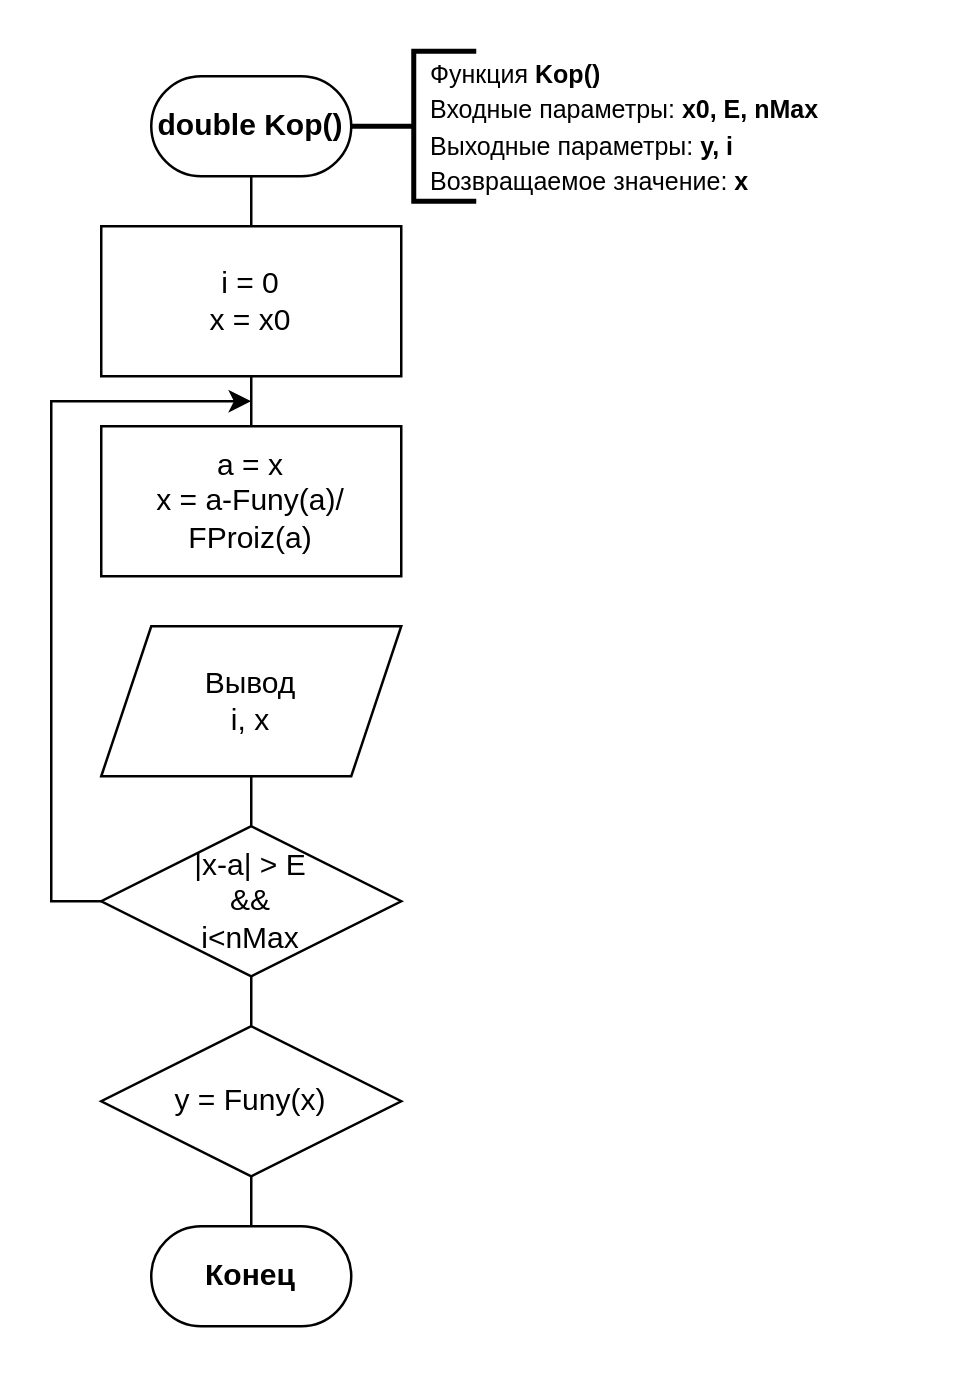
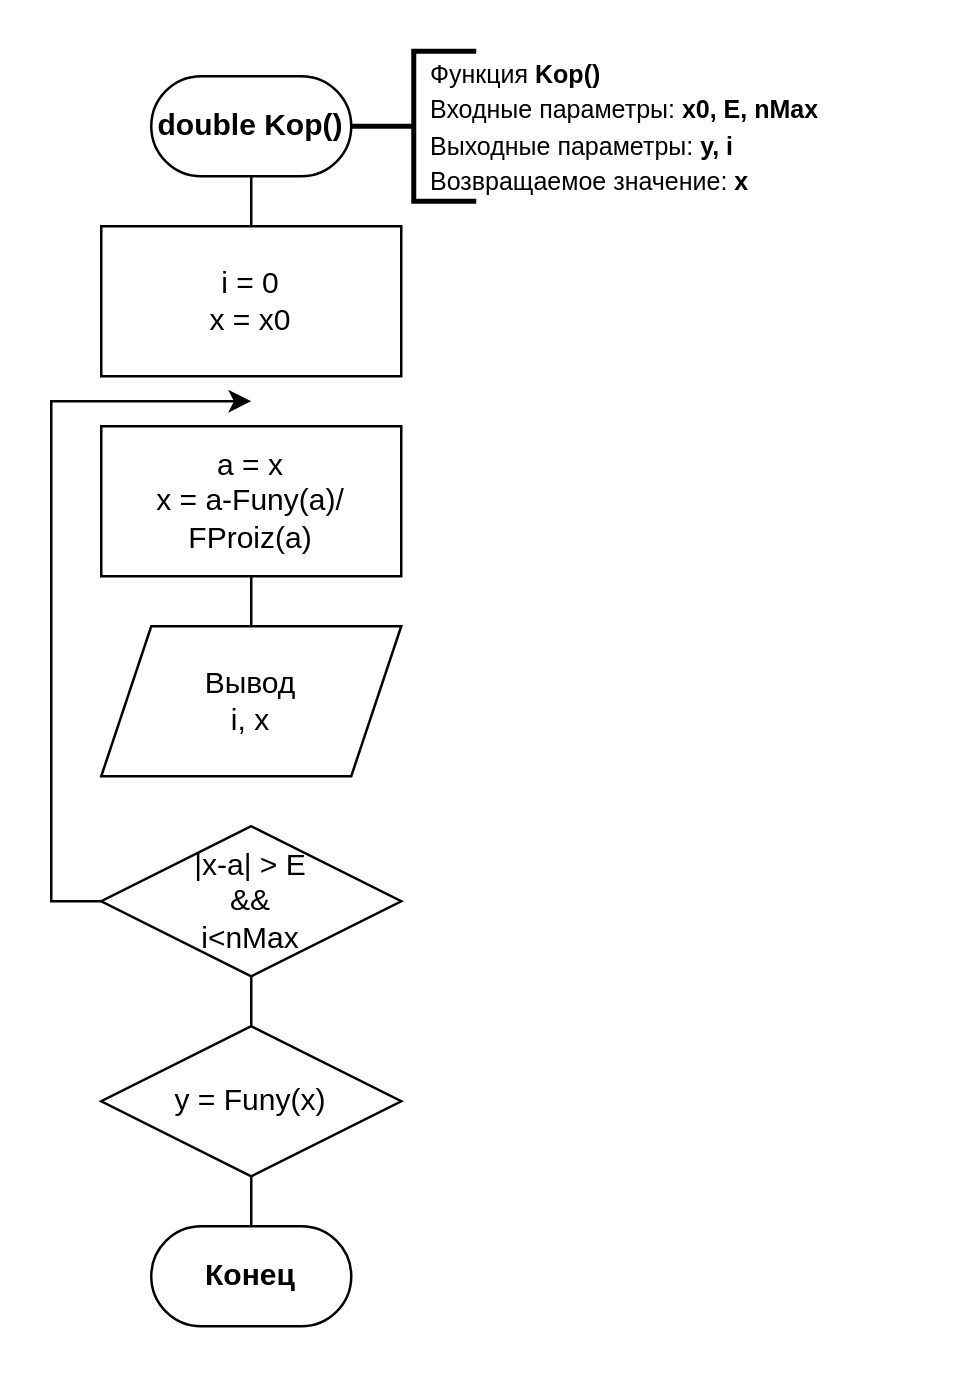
  <mxCell id="0" />
  <mxCell id="1" parent="0" />
  <mxCell id="2" value="" style="endArrow=none;html=1;rounded=0;entryX=0.5;entryY=1;entryDx=0;entryDy=0;entryPerimeter=0;exitX=0.5;exitY=0;exitDx=0;exitDy=0;" parent="1" edge="1" source="8"><mxGeometry width="50" height="50" relative="1" as="geometry"><mxPoint x="100" y="90" as="sourcePoint" /><mxPoint x="100" y="70" as="targetPoint" /></mxGeometry></mxCell>
  <mxCell id="3" value="&lt;b&gt;double Kop()&lt;br&gt;&lt;/b&gt;" style="rounded=1;whiteSpace=wrap;html=1;arcSize=50;" parent="1" vertex="1"><mxGeometry x="60" y="30" width="80" height="40" as="geometry" /></mxCell>
  <mxCell id="4" value="&lt;b&gt;Конец&lt;/b&gt;" style="rounded=1;whiteSpace=wrap;html=1;arcSize=50;" parent="1" vertex="1"><mxGeometry x="60" y="490" width="80" height="40" as="geometry" /></mxCell>
  <mxCell id="5" value="" style="group" parent="1" vertex="1" connectable="0"><mxGeometry x="140" y="20" width="220" height="60" as="geometry" /></mxCell>
  <mxCell id="6" value="" style="strokeWidth=2;html=1;shape=mxgraph.flowchart.annotation_2;align=left;labelPosition=right;pointerEvents=1;fontFamily=Helvetica;" parent="5" vertex="1"><mxGeometry width="50" height="60" as="geometry" /></mxCell>
  <mxCell id="7" value="&lt;div style=&quot;&quot;&gt;&lt;font size=&quot;1&quot;&gt;Функция &lt;b&gt;Kop()&lt;/b&gt;&lt;/font&gt;&lt;/div&gt;&lt;div style=&quot;&quot;&gt;&lt;font size=&quot;1&quot;&gt;Входные параметры:&lt;/font&gt;&lt;span style=&quot;font-size: x-small; background-color: initial;&quot;&gt;&amp;nbsp;&lt;/span&gt;&lt;b style=&quot;font-size: x-small; background-color: initial;&quot;&gt;x0, E, nMax&lt;/b&gt;&lt;/div&gt;&lt;div style=&quot;&quot;&gt;&lt;font size=&quot;1&quot;&gt;Выходные параметры: &lt;b&gt;y, i&lt;/b&gt;&lt;/font&gt;&lt;/div&gt;&lt;div style=&quot;&quot;&gt;&lt;font size=&quot;1&quot;&gt;Возвращаемое значение: &lt;b&gt;x&lt;/b&gt;&lt;/font&gt;&lt;/div&gt;" style="text;html=1;strokeColor=none;fillColor=none;align=left;verticalAlign=middle;whiteSpace=wrap;rounded=0;fontFamily=Helvetica;" parent="5" vertex="1"><mxGeometry x="30" width="190" height="60" as="geometry" /></mxCell>
  <mxCell id="8" value="i = 0&lt;br&gt;x = x0" style="rounded=0;whiteSpace=wrap;html=1;" vertex="1" parent="1"><mxGeometry x="40" y="90" width="120" height="60" as="geometry" /></mxCell>
  <mxCell id="9" value="a = x&lt;br&gt;x = a-Funy(a)/&lt;br&gt;FProiz(a)" style="rounded=0;whiteSpace=wrap;html=1;" vertex="1" parent="1"><mxGeometry x="40" y="170" width="120" height="60" as="geometry" /></mxCell>
  <mxCell id="10" value="Вывод&lt;br&gt;i, x" style="shape=parallelogram;perimeter=parallelogramPerimeter;whiteSpace=wrap;html=1;fixedSize=1;" vertex="1" parent="1"><mxGeometry x="40" y="250" width="120" height="60" as="geometry" /></mxCell>
  <mxCell id="11" value="|x-a| &amp;gt; E&lt;br&gt;&amp;amp;&amp;amp;&lt;br&gt;i&amp;lt;nMax" style="rhombus;whiteSpace=wrap;html=1;" vertex="1" parent="1"><mxGeometry x="40" y="330" width="120" height="60" as="geometry" /></mxCell>
- <mxCell id="12" value="" style="endArrow=none;html=1;rounded=0;entryX=0.5;entryY=1;entryDx=0;entryDy=0;exitX=0.5;exitY=0;exitDx=0;exitDy=0;" edge="1" parent="1" source="9" target="8"><mxGeometry width="50" height="50" relative="1" as="geometry"><mxPoint x="-70" y="240" as="sourcePoint" /><mxPoint x="-20" y="190" as="targetPoint" /></mxGeometry></mxCell>
- <mxCell id="14" value="" style="endArrow=none;html=1;rounded=0;entryX=0.5;entryY=1;entryDx=0;entryDy=0;" edge="1" parent="1" source="11" target="10"><mxGeometry width="50" height="50" relative="1" as="geometry"><mxPoint x="-50" y="330" as="sourcePoint" /><mxPoint x="0" y="280" as="targetPoint" /></mxGeometry></mxCell>
+ <mxCell id="13" value="" style="endArrow=none;html=1;rounded=0;entryX=0.5;entryY=1;entryDx=0;entryDy=0;exitX=0.5;exitY=0;exitDx=0;exitDy=0;" edge="1" parent="1" source="10" target="9"><mxGeometry width="50" height="50" relative="1" as="geometry"><mxPoint x="-40" y="280" as="sourcePoint" /><mxPoint x="10" y="230" as="targetPoint" /></mxGeometry></mxCell>
  <mxCell id="15" value="" style="endArrow=classic;html=1;rounded=0;exitX=0;exitY=0.5;exitDx=0;exitDy=0;" edge="1" parent="1" source="11"><mxGeometry width="50" height="50" relative="1" as="geometry"><mxPoint x="-10" y="350" as="sourcePoint" /><mxPoint x="100" y="160" as="targetPoint" /><Array as="points"><mxPoint x="20" y="360" /><mxPoint x="20" y="160" /></Array></mxGeometry></mxCell>
  <mxCell id="16" value="y = Funy(x)" style="rhombus;whiteSpace=wrap;html=1;" vertex="1" parent="1"><mxGeometry x="40" y="410" width="120" height="60" as="geometry" /></mxCell>
  <mxCell id="17" value="" style="endArrow=none;html=1;rounded=0;entryX=0.5;entryY=1;entryDx=0;entryDy=0;exitX=0.5;exitY=0;exitDx=0;exitDy=0;" edge="1" parent="1" source="16" target="11"><mxGeometry width="50" height="50" relative="1" as="geometry"><mxPoint x="-70" y="430" as="sourcePoint" /><mxPoint x="-20" y="380" as="targetPoint" /></mxGeometry></mxCell>
  <mxCell id="18" value="" style="endArrow=none;html=1;rounded=0;entryX=0.5;entryY=1;entryDx=0;entryDy=0;exitX=0.5;exitY=0;exitDx=0;exitDy=0;" edge="1" parent="1" source="4" target="16"><mxGeometry width="50" height="50" relative="1" as="geometry"><mxPoint x="-120" y="440" as="sourcePoint" /><mxPoint x="-70" y="390" as="targetPoint" /></mxGeometry></mxCell>
